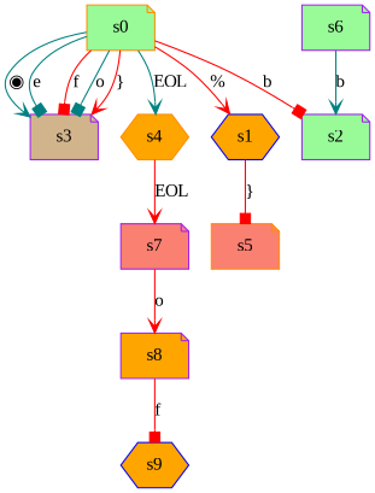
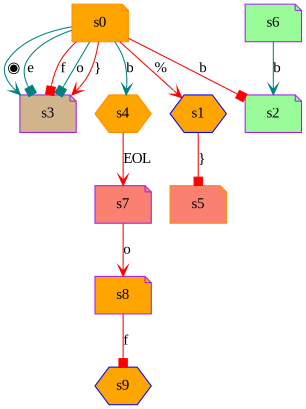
  digraph {
    fontname="Liberation Serif"
    rankdir=TB
    node [color=purple fillcolor=orange fontname="Liberation Serif" shape=note style=filled]
    edge [arrowhead=vee color=red fontname="Liberation Serif"]
    s1 [color=blue shape=hexagon]
    s5 [color=darkorange fillcolor=salmon]
    s6 [fillcolor=palegreen]
    s2 [fillcolor=palegreen]
    s9 [color=blue shape=hexagon]
-   s0 [color=darkorange fillcolor=palegreen]
+   s0 [color=darkorange]
    s3 [fillcolor=tan]
    s4 [color=darkorange shape=hexagon]
    s7 [fillcolor=salmon]
    s8
    s1 -> s5 [arrowhead=box label="}"]
    s6 -> s2 [color=teal label=b]
    s0 -> s1 [label="%"]
    s0 -> s2 [arrowhead=box label=b]
    s0 -> s3 [arrowhead=box color=teal label=e]
    s0 -> s3 [arrowhead=box label=f]
    s0 -> s3 [arrowhead=box color=teal label=o]
    s0 -> s3 [label="}"]
    s0 -> s3 [color=teal label="◉"]
-   s0 -> s4 [color=teal label=EOL]
+   s0 -> s4 [color=teal label=b]
    s4 -> s7 [label=EOL]
    s7 -> s8 [label=o]
    s8 -> s9 [arrowhead=box label=f]
  }
